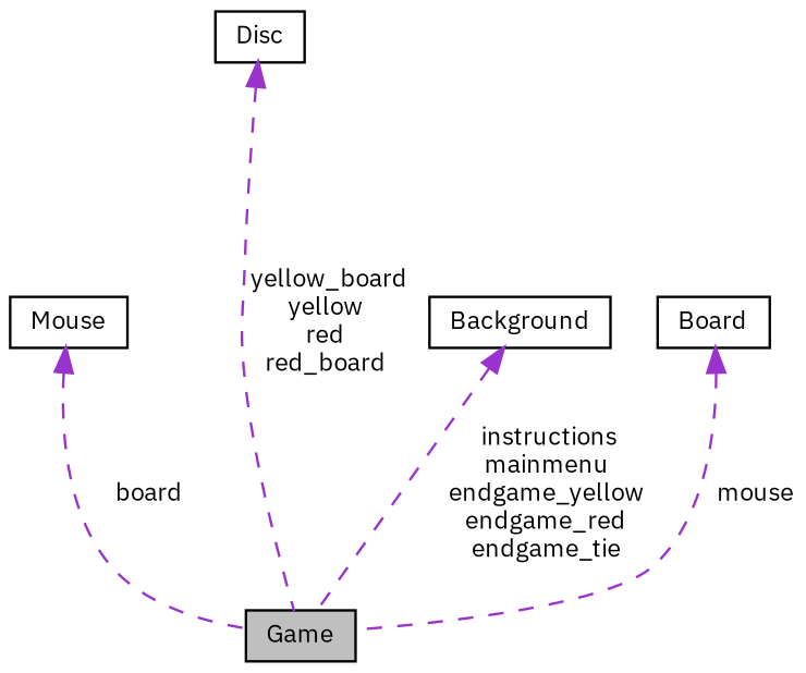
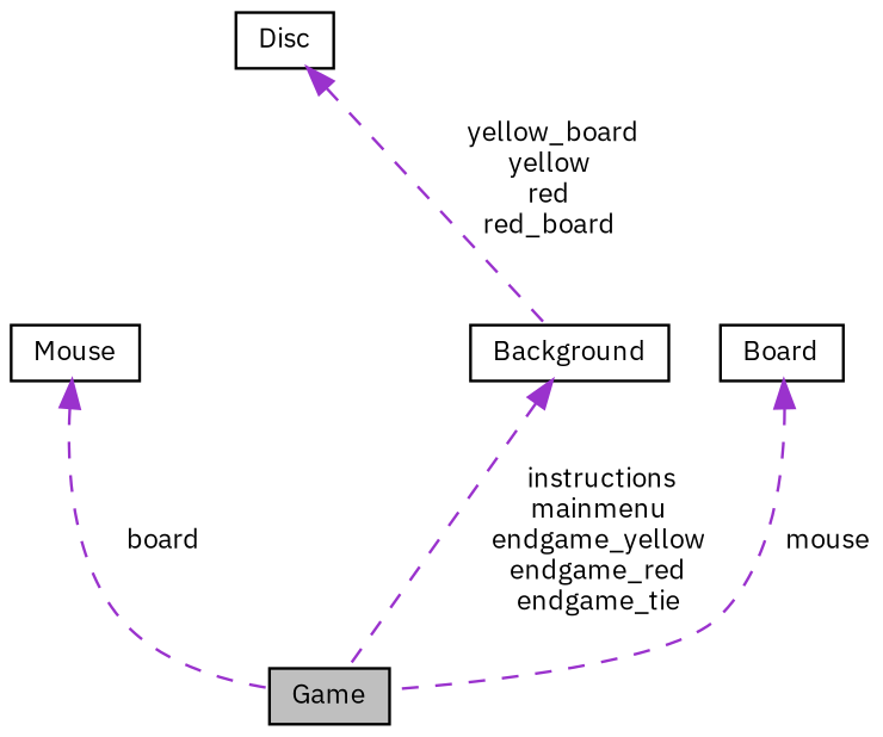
  digraph {
    fontname="IBM Plex Sans"
    node [color=black fillcolor=white fontname="IBM Plex Sans" fontsize=10 shape=record style=filled]
    edge [color=darkorchid3 dir=back fontname="IBM Plex Sans" fontsize=10 labelfontname=Helvetica labelfontsize=10 style=dashed]
    n1 [fillcolor=grey75 fontcolor=black height=0.2 label=Game width=0.4]
    n2 [height=0.2 label=Mouse width=0.4]
    n3 [height=0.2 label=Disc width=0.4]
    n4 [height=0.2 label=Board width=0.4]
    n5 [height=0.2 label=Background width=0.4]
    n2 -> n1 [label=" board"]
-   n3 -> n1 [label=" yellow_board\nyellow\nred\nred_board"]
+   n3 -> n5 [label=" yellow_board\nyellow\nred\nred_board"]
    n4 -> n1 [label=" mouse"]
    n5 -> n1 [label=" instructions\nmainmenu\nendgame_yellow\nendgame_red\nendgame_tie"]
  }
